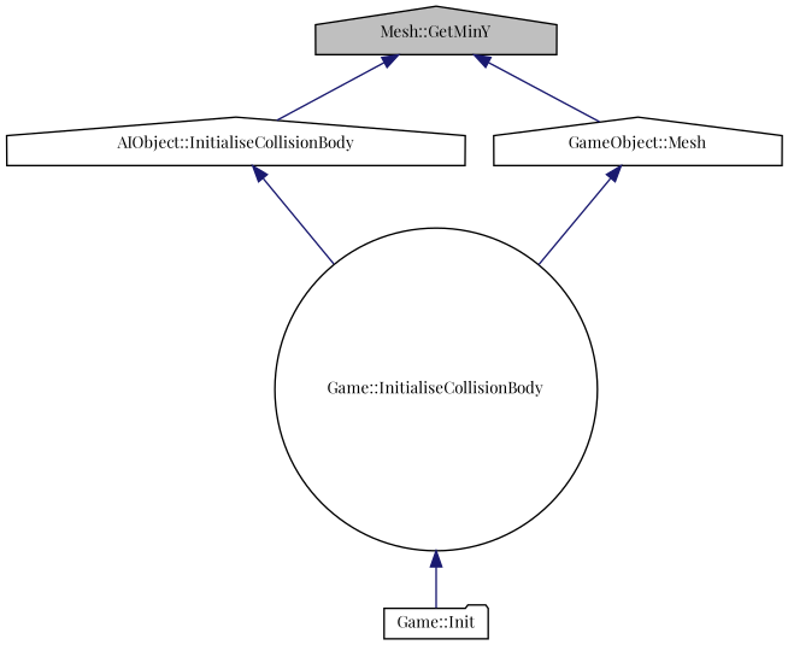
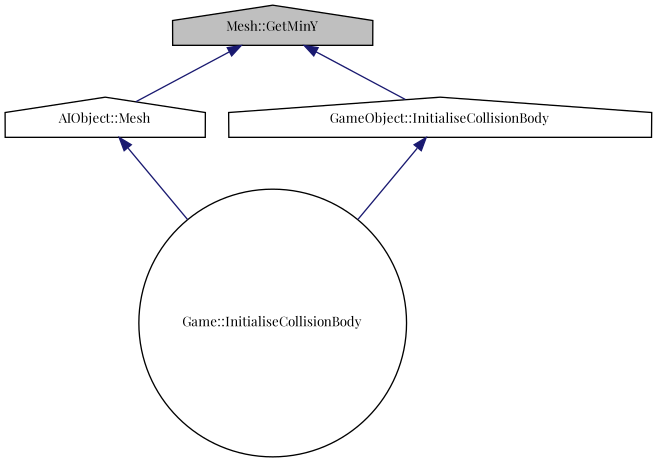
  digraph {
    fontname="Playfair Display"
    rankdir=TB
    node [color=black fillcolor=white fontname="Playfair Display" fontsize=10 shape=house style=filled]
    edge [color=midnightblue dir=back fontname="Playfair Display" fontsize=10 labelfontname=Helvetica labelfontsize=10 style=solid]
    n1 [fillcolor=grey75 fontcolor=black height=0.2 label="Mesh::GetMinY" width=0.4]
-   n2 [height=0.2 label="AIObject::InitialiseCollisionBody" width=0.4]
-   n3 [height=0.2 label="GameObject::Mesh" width=0.4]
+   n2 [height=0.2 label="AIObject::Mesh" width=0.4]
+   n3 [height=0.2 label="GameObject::InitialiseCollisionBody" width=0.4]
    n4 [height=0.2 label="Game::InitialiseCollisionBody" shape=circle width=0.4]
-   n5 [height=0.2 label="Game::Init" shape=folder width=0.4]
    n1 -> n2
    n1 -> n3
    n2 -> n4
    n3 -> n4
-   n4 -> n5
  }
